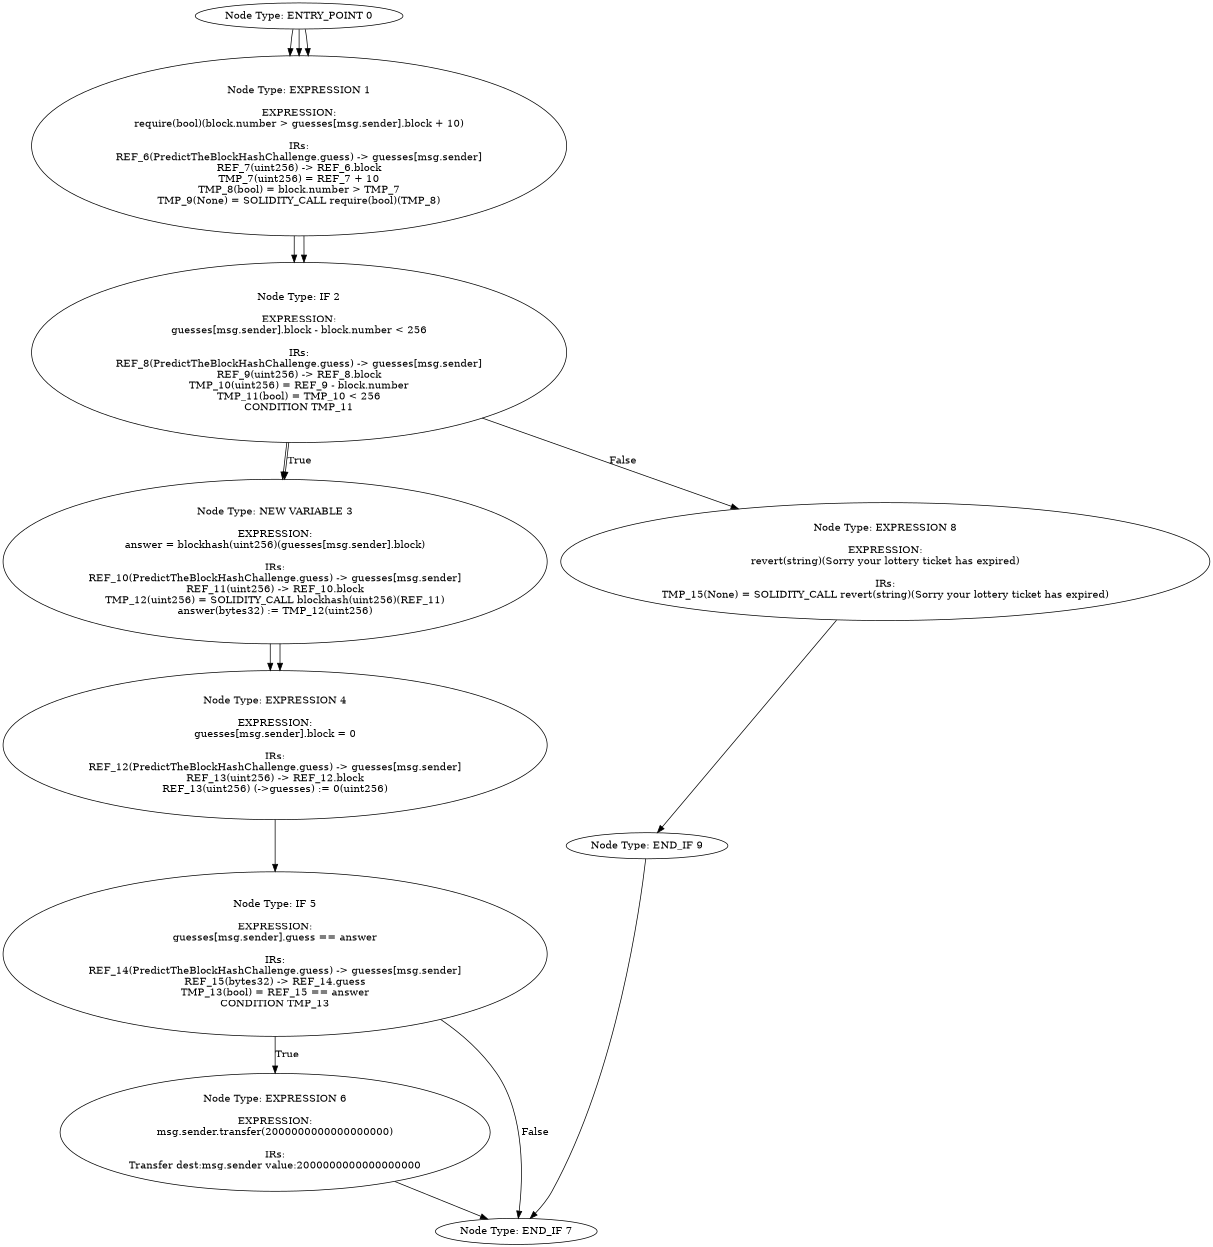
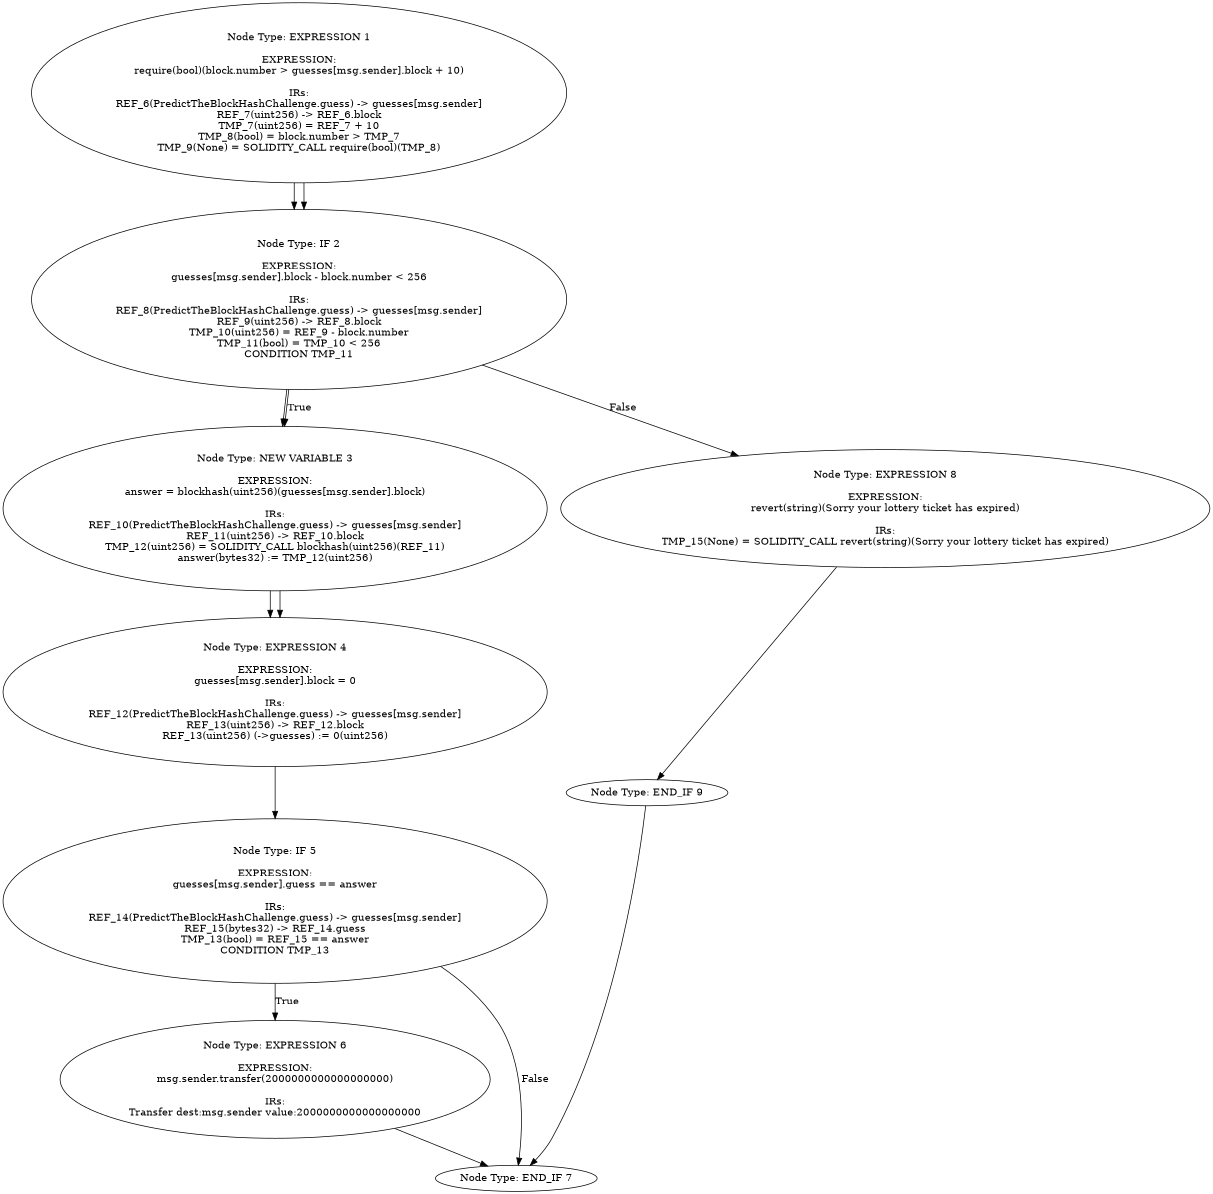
  digraph {
-   n1 [label="Node Type: ENTRY_POINT 0\n"]
    n2 [label="Node Type: EXPRESSION 1\n\nEXPRESSION:\nrequire(bool)(block.number > guesses[msg.sender].block + 10)\n\nIRs:\nREF_6(PredictTheBlockHashChallenge.guess) -> guesses[msg.sender]\nREF_7(uint256) -> REF_6.block\nTMP_7(uint256) = REF_7 + 10\nTMP_8(bool) = block.number > TMP_7\nTMP_9(None) = SOLIDITY_CALL require(bool)(TMP_8)"]
    n3 [label="Node Type: IF 2\n\nEXPRESSION:\nguesses[msg.sender].block - block.number < 256\n\nIRs:\nREF_8(PredictTheBlockHashChallenge.guess) -> guesses[msg.sender]\nREF_9(uint256) -> REF_8.block\nTMP_10(uint256) = REF_9 - block.number\nTMP_11(bool) = TMP_10 < 256\nCONDITION TMP_11"]
    n4 [label="Node Type: NEW VARIABLE 3\n\nEXPRESSION:\nanswer = blockhash(uint256)(guesses[msg.sender].block)\n\nIRs:\nREF_10(PredictTheBlockHashChallenge.guess) -> guesses[msg.sender]\nREF_11(uint256) -> REF_10.block\nTMP_12(uint256) = SOLIDITY_CALL blockhash(uint256)(REF_11)\nanswer(bytes32) := TMP_12(uint256)"]
    n5 [label="Node Type: EXPRESSION 8\n\nEXPRESSION:\nrevert(string)(Sorry your lottery ticket has expired)\n\nIRs:\nTMP_15(None) = SOLIDITY_CALL revert(string)(Sorry your lottery ticket has expired)"]
    n6 [label="Node Type: EXPRESSION 4\n\nEXPRESSION:\nguesses[msg.sender].block = 0\n\nIRs:\nREF_12(PredictTheBlockHashChallenge.guess) -> guesses[msg.sender]\nREF_13(uint256) -> REF_12.block\nREF_13(uint256) (->guesses) := 0(uint256)"]
    n7 [label="Node Type: END_IF 9\n"]
    n8 [label="Node Type: IF 5\n\nEXPRESSION:\nguesses[msg.sender].guess == answer\n\nIRs:\nREF_14(PredictTheBlockHashChallenge.guess) -> guesses[msg.sender]\nREF_15(bytes32) -> REF_14.guess\nTMP_13(bool) = REF_15 == answer\nCONDITION TMP_13"]
    n9 [label="Node Type: EXPRESSION 6\n\nEXPRESSION:\nmsg.sender.transfer(2000000000000000000)\n\nIRs:\nTransfer dest:msg.sender value:2000000000000000000"]
    n10 [label="Node Type: END_IF 7\n"]
-   n1 -> n2
-   n1 -> n2
-   n1 -> n2
    n2 -> n3
    n2 -> n3
    n3 -> n4
    n3 -> n4 [label=True]
    n3 -> n5 [label=False]
    n4 -> n6
    n4 -> n6
    n5 -> n7
    n6 -> n8
    n7 -> n10
    n8 -> n9 [label=True]
    n8 -> n10 [label=False]
    n9 -> n10
  }
